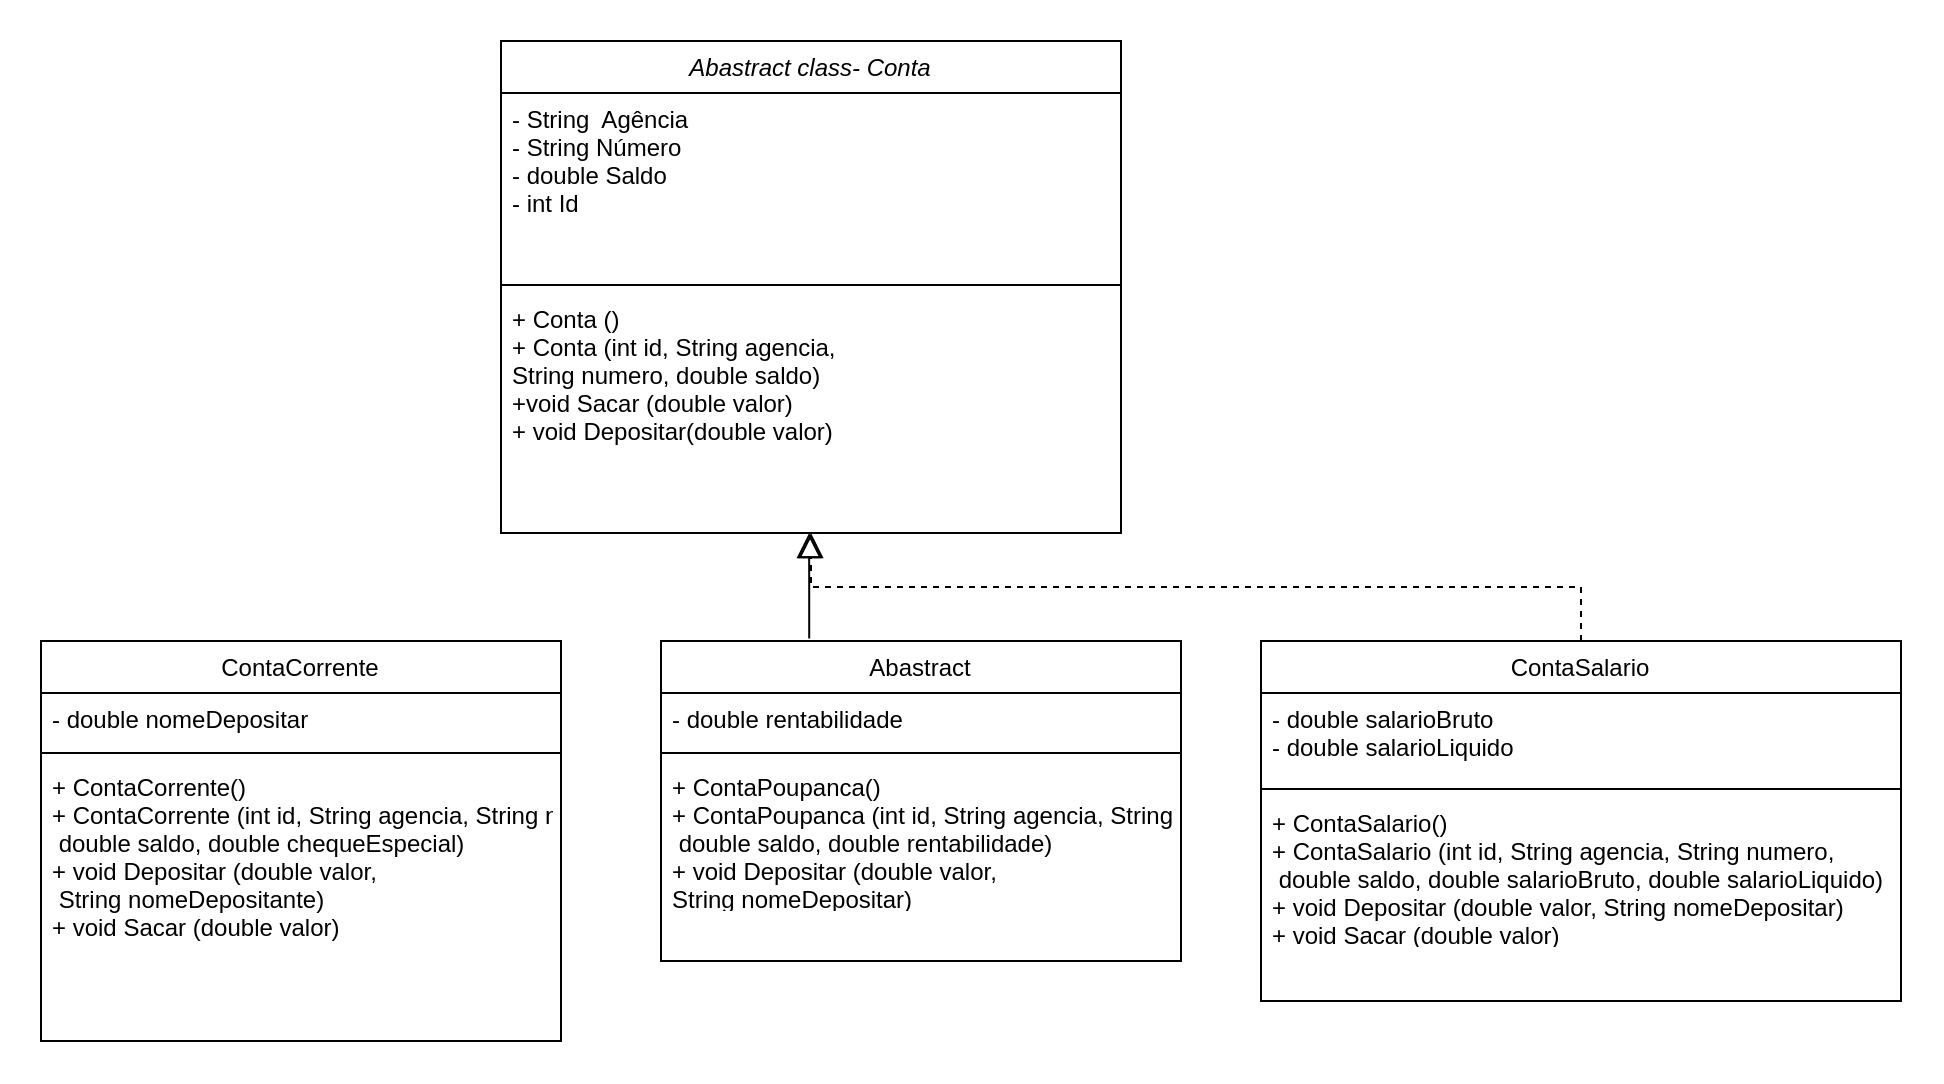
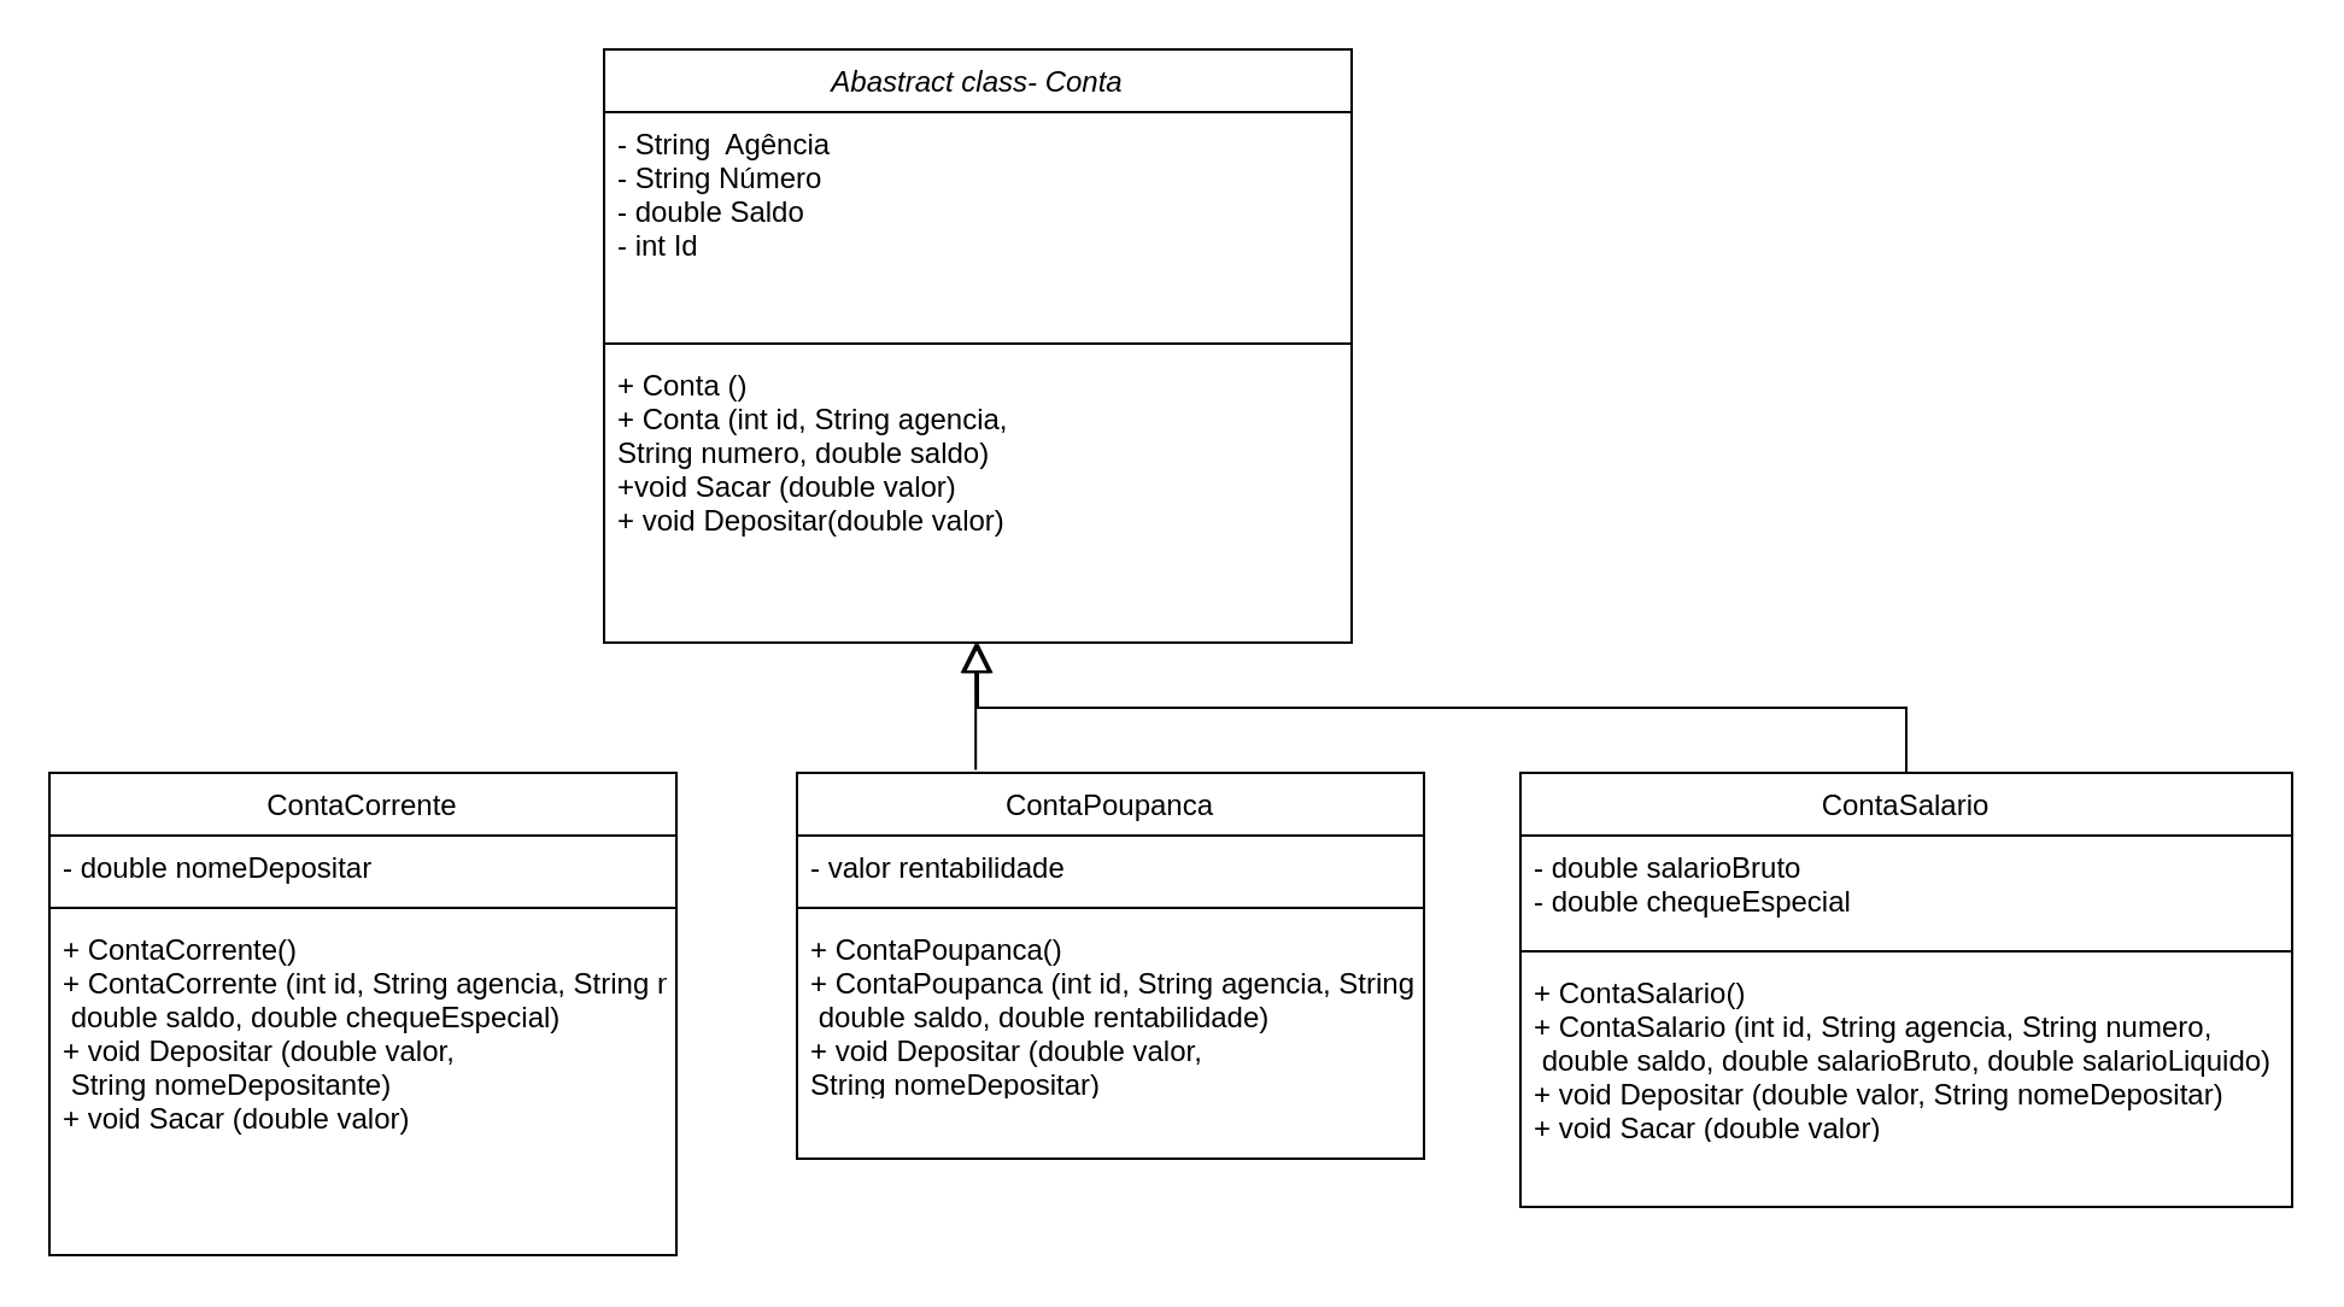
  <mxCell id="0" />
  <mxCell id="1" parent="0" />
  <mxCell id="2" value="Abastract class- Conta" style="swimlane;fontStyle=2;align=center;verticalAlign=top;childLayout=stackLayout;horizontal=1;startSize=26;horizontalStack=0;resizeParent=1;resizeLast=0;collapsible=1;marginBottom=0;rounded=0;shadow=0;strokeWidth=1;" vertex="1" parent="1"><mxGeometry x="250" y="20" width="310" height="246" as="geometry"><mxRectangle x="230" y="140" width="160" height="26" as="alternateBounds" /></mxGeometry></mxCell>
  <mxCell id="3" value="- String  Agência       &#10;- String Número&#10;- double Saldo&#10;- int Id " style="text;align=left;verticalAlign=top;spacingLeft=4;spacingRight=4;overflow=hidden;rotatable=0;points=[[0,0.5],[1,0.5]];portConstraint=eastwest;" vertex="1" parent="2"><mxGeometry y="26" width="310" height="92" as="geometry" /></mxCell>
  <mxCell id="4" value="" style="line;html=1;strokeWidth=1;align=left;verticalAlign=middle;spacingTop=-1;spacingLeft=3;spacingRight=3;rotatable=0;labelPosition=right;points=[];portConstraint=eastwest;" vertex="1" parent="2"><mxGeometry y="118" width="310" height="8" as="geometry" /></mxCell>
  <mxCell id="5" value="+ Conta ()&#10;+ Conta (int id, String agencia, &#10;String numero, double saldo)&#10;+void Sacar (double valor)&#10;+ void Depositar(double valor)" style="text;align=left;verticalAlign=top;spacingLeft=4;spacingRight=4;overflow=hidden;rotatable=0;points=[[0,0.5],[1,0.5]];portConstraint=eastwest;" vertex="1" parent="2"><mxGeometry y="126" width="310" height="120" as="geometry" /></mxCell>
  <mxCell id="6" value="ContaCorrente" style="swimlane;fontStyle=0;align=center;verticalAlign=top;childLayout=stackLayout;horizontal=1;startSize=26;horizontalStack=0;resizeParent=1;resizeLast=0;collapsible=1;marginBottom=0;rounded=0;shadow=0;strokeWidth=1;" vertex="1" parent="1"><mxGeometry x="20" y="320" width="260" height="200" as="geometry"><mxRectangle x="130" y="380" width="160" height="26" as="alternateBounds" /></mxGeometry></mxCell>
  <mxCell id="7" value="- double nomeDepositar" style="text;align=left;verticalAlign=top;spacingLeft=4;spacingRight=4;overflow=hidden;rotatable=0;points=[[0,0.5],[1,0.5]];portConstraint=eastwest;rounded=0;shadow=0;html=0;" vertex="1" parent="6"><mxGeometry y="26" width="260" height="26" as="geometry" /></mxCell>
  <mxCell id="8" value="" style="line;html=1;strokeWidth=1;align=left;verticalAlign=middle;spacingTop=-1;spacingLeft=3;spacingRight=3;rotatable=0;labelPosition=right;points=[];portConstraint=eastwest;" vertex="1" parent="6"><mxGeometry y="52" width="260" height="8" as="geometry" /></mxCell>
  <mxCell id="9" value="+ ContaCorrente()&#10;+ ContaCorrente (int id, String agencia, String numero,&#10; double saldo, double chequeEspecial)&#10;+ void Depositar (double valor,&#10; String nomeDepositante)&#10;+ void Sacar (double valor)" style="text;align=left;verticalAlign=top;spacingLeft=4;spacingRight=4;overflow=hidden;rotatable=0;points=[[0,0.5],[1,0.5]];portConstraint=eastwest;" vertex="1" parent="6"><mxGeometry y="60" width="260" height="140" as="geometry" /></mxCell>
- <mxCell id="10" value="" style="endArrow=block;endSize=10;endFill=0;shadow=0;strokeWidth=1;rounded=0;edgeStyle=elbowEdgeStyle;elbow=vertical;dashed=1;" edge="1" parent="1" source="16" target="2"><mxGeometry width="160" relative="1" as="geometry"><mxPoint x="680" y="320" as="sourcePoint" /><mxPoint x="390" y="231" as="targetPoint" /></mxGeometry></mxCell>
- <mxCell id="11" value="Abastract" style="swimlane;fontStyle=0;align=center;verticalAlign=top;childLayout=stackLayout;horizontal=1;startSize=26;horizontalStack=0;resizeParent=1;resizeLast=0;collapsible=1;marginBottom=0;rounded=0;shadow=0;strokeWidth=1;" vertex="1" parent="1"><mxGeometry x="330" y="320" width="260" height="160" as="geometry"><mxRectangle x="130" y="380" width="160" height="26" as="alternateBounds" /></mxGeometry></mxCell>
- <mxCell id="12" value="- double rentabilidade" style="text;align=left;verticalAlign=top;spacingLeft=4;spacingRight=4;overflow=hidden;rotatable=0;points=[[0,0.5],[1,0.5]];portConstraint=eastwest;rounded=0;shadow=0;html=0;" vertex="1" parent="11"><mxGeometry y="26" width="260" height="26" as="geometry" /></mxCell>
+ <mxCell id="10" value="" style="endArrow=block;endSize=10;endFill=0;shadow=0;strokeWidth=1;rounded=0;edgeStyle=elbowEdgeStyle;elbow=vertical;" edge="1" parent="1" source="16" target="2"><mxGeometry width="160" relative="1" as="geometry"><mxPoint x="680" y="320" as="sourcePoint" /><mxPoint x="390" y="231" as="targetPoint" /></mxGeometry></mxCell>
+ <mxCell id="11" value="ContaPoupanca" style="swimlane;fontStyle=0;align=center;verticalAlign=top;childLayout=stackLayout;horizontal=1;startSize=26;horizontalStack=0;resizeParent=1;resizeLast=0;collapsible=1;marginBottom=0;rounded=0;shadow=0;strokeWidth=1;" vertex="1" parent="1"><mxGeometry x="330" y="320" width="260" height="160" as="geometry"><mxRectangle x="130" y="380" width="160" height="26" as="alternateBounds" /></mxGeometry></mxCell>
+ <mxCell id="12" value="- valor rentabilidade" style="text;align=left;verticalAlign=top;spacingLeft=4;spacingRight=4;overflow=hidden;rotatable=0;points=[[0,0.5],[1,0.5]];portConstraint=eastwest;rounded=0;shadow=0;html=0;" vertex="1" parent="11"><mxGeometry y="26" width="260" height="26" as="geometry" /></mxCell>
  <mxCell id="13" value="" style="line;html=1;strokeWidth=1;align=left;verticalAlign=middle;spacingTop=-1;spacingLeft=3;spacingRight=3;rotatable=0;labelPosition=right;points=[];portConstraint=eastwest;" vertex="1" parent="11"><mxGeometry y="52" width="260" height="8" as="geometry" /></mxCell>
  <mxCell id="14" value="+ ContaPoupanca()&#10;+ ContaPoupanca (int id, String agencia, String numero,&#10; double saldo, double rentabilidade)&#10;+ void Depositar (double valor, &#10;String nomeDepositar)" style="text;align=left;verticalAlign=top;spacingLeft=4;spacingRight=4;overflow=hidden;rotatable=0;points=[[0,0.5],[1,0.5]];portConstraint=eastwest;" vertex="1" parent="11"><mxGeometry y="60" width="260" height="70" as="geometry" /></mxCell>
  <mxCell id="15" value="" style="endArrow=block;endSize=10;endFill=0;shadow=0;strokeWidth=1;rounded=0;edgeStyle=elbowEdgeStyle;elbow=vertical;entryX=0.497;entryY=1;entryDx=0;entryDy=0;entryPerimeter=0;exitX=0.285;exitY=-0.008;exitDx=0;exitDy=0;exitPerimeter=0;" edge="1" parent="1" source="11" target="5"><mxGeometry width="160" relative="1" as="geometry"><mxPoint x="200" y="330" as="sourcePoint" /><mxPoint x="415" y="210" as="targetPoint" /></mxGeometry></mxCell>
  <mxCell id="16" value="ContaSalario" style="swimlane;fontStyle=0;align=center;verticalAlign=top;childLayout=stackLayout;horizontal=1;startSize=26;horizontalStack=0;resizeParent=1;resizeLast=0;collapsible=1;marginBottom=0;rounded=0;shadow=0;strokeWidth=1;" vertex="1" parent="1"><mxGeometry x="630" y="320" width="320" height="180" as="geometry"><mxRectangle x="130" y="380" width="160" height="26" as="alternateBounds" /></mxGeometry></mxCell>
- <mxCell id="17" value="- double salarioBruto&#10;- double salarioLiquido" style="text;align=left;verticalAlign=top;spacingLeft=4;spacingRight=4;overflow=hidden;rotatable=0;points=[[0,0.5],[1,0.5]];portConstraint=eastwest;rounded=0;shadow=0;html=0;" vertex="1" parent="16"><mxGeometry y="26" width="320" height="44" as="geometry" /></mxCell>
+ <mxCell id="17" value="- double salarioBruto&#10;- double chequeEspecial" style="text;align=left;verticalAlign=top;spacingLeft=4;spacingRight=4;overflow=hidden;rotatable=0;points=[[0,0.5],[1,0.5]];portConstraint=eastwest;rounded=0;shadow=0;html=0;" vertex="1" parent="16"><mxGeometry y="26" width="320" height="44" as="geometry" /></mxCell>
  <mxCell id="18" value="" style="line;html=1;strokeWidth=1;align=left;verticalAlign=middle;spacingTop=-1;spacingLeft=3;spacingRight=3;rotatable=0;labelPosition=right;points=[];portConstraint=eastwest;" vertex="1" parent="16"><mxGeometry y="70" width="320" height="8" as="geometry" /></mxCell>
  <mxCell id="19" value="+ ContaSalario()&#10;+ ContaSalario (int id, String agencia, String numero,&#10; double saldo, double salarioBruto, double salarioLiquido)&#10;+ void Depositar (double valor, String nomeDepositar)&#10;+ void Sacar (double valor)" style="text;align=left;verticalAlign=top;spacingLeft=4;spacingRight=4;overflow=hidden;rotatable=0;points=[[0,0.5],[1,0.5]];portConstraint=eastwest;" vertex="1" parent="16"><mxGeometry y="78" width="320" height="70" as="geometry" /></mxCell>
